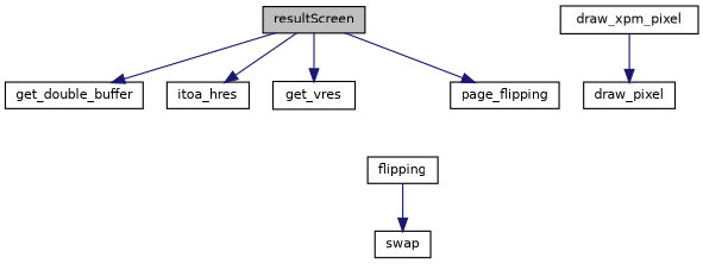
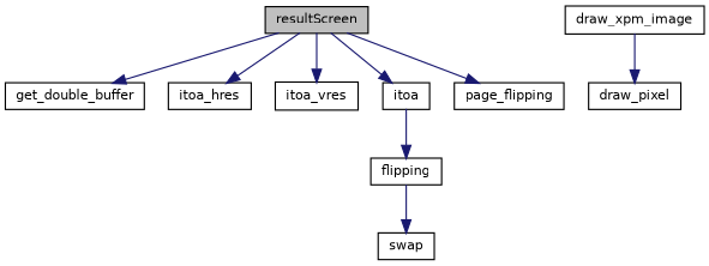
  digraph {
    rankdir=TB
    node [color=black fillcolor=white fontname=Helvetica fontsize=10 shape=record style=filled]
    edge [color=midnightblue fontname=Helvetica fontsize=10 labelfontname=Helvetica labelfontsize=10 style=solid]
    n1 [fillcolor=grey75 fontcolor=black height=0.2 label=resultScreen width=0.4]
    n2 [height=0.2 label=get_double_buffer width=0.4]
    n3 [height=0.2 label=itoa_hres width=0.4]
-   n4 [height=0.2 label=get_vres width=0.4]
+   n4 [height=0.2 label=itoa_vres width=0.4]
+   n5 [height=0.2 label=itoa width=0.4]
    n6 [height=0.2 label=page_flipping width=0.4]
-   n7 [height=0.2 label=draw_xpm_pixel width=0.4]
+   n7 [height=0.2 label=draw_xpm_image width=0.4]
    n8 [height=0.2 label=draw_pixel width=0.4]
    n9 [height=0.2 label=flipping width=0.4]
    n10 [height=0.2 label=swap width=0.4]
    n1 -> n2
    n1 -> n3
    n1 -> n4
+   n1 -> n5
    n1 -> n6
+   n5 -> n9
    n7 -> n8
    n9 -> n10
  }
